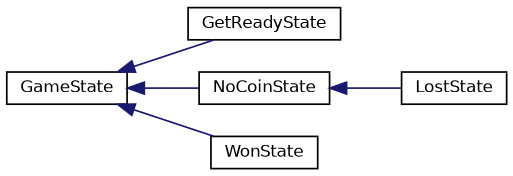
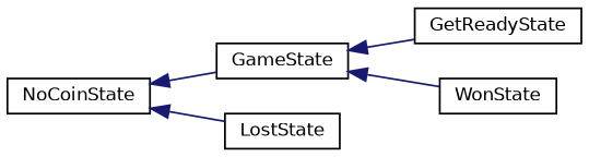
  digraph {
    rankdir=LR
    node [color=black fillcolor=white fontname=Helvetica fontsize=10 shape=record style=filled]
    edge [color=midnightblue dir=back fontname=Helvetica fontsize=10 labelfontname=Helvetica labelfontsize=10 style=solid]
    n1 [height=0.2 label=GameState width=0.4]
    n2 [height=0.2 label=GetReadyState width=0.4]
    n3 [height=0.2 label=NoCoinState width=0.4]
    n4 [height=0.2 label=WonState width=0.4]
    n5 [height=0.2 label=LostState width=0.4]
    n1 -> n2
-   n1 -> n3
+   n3 -> n1
    n1 -> n4
    n3 -> n5
  }
